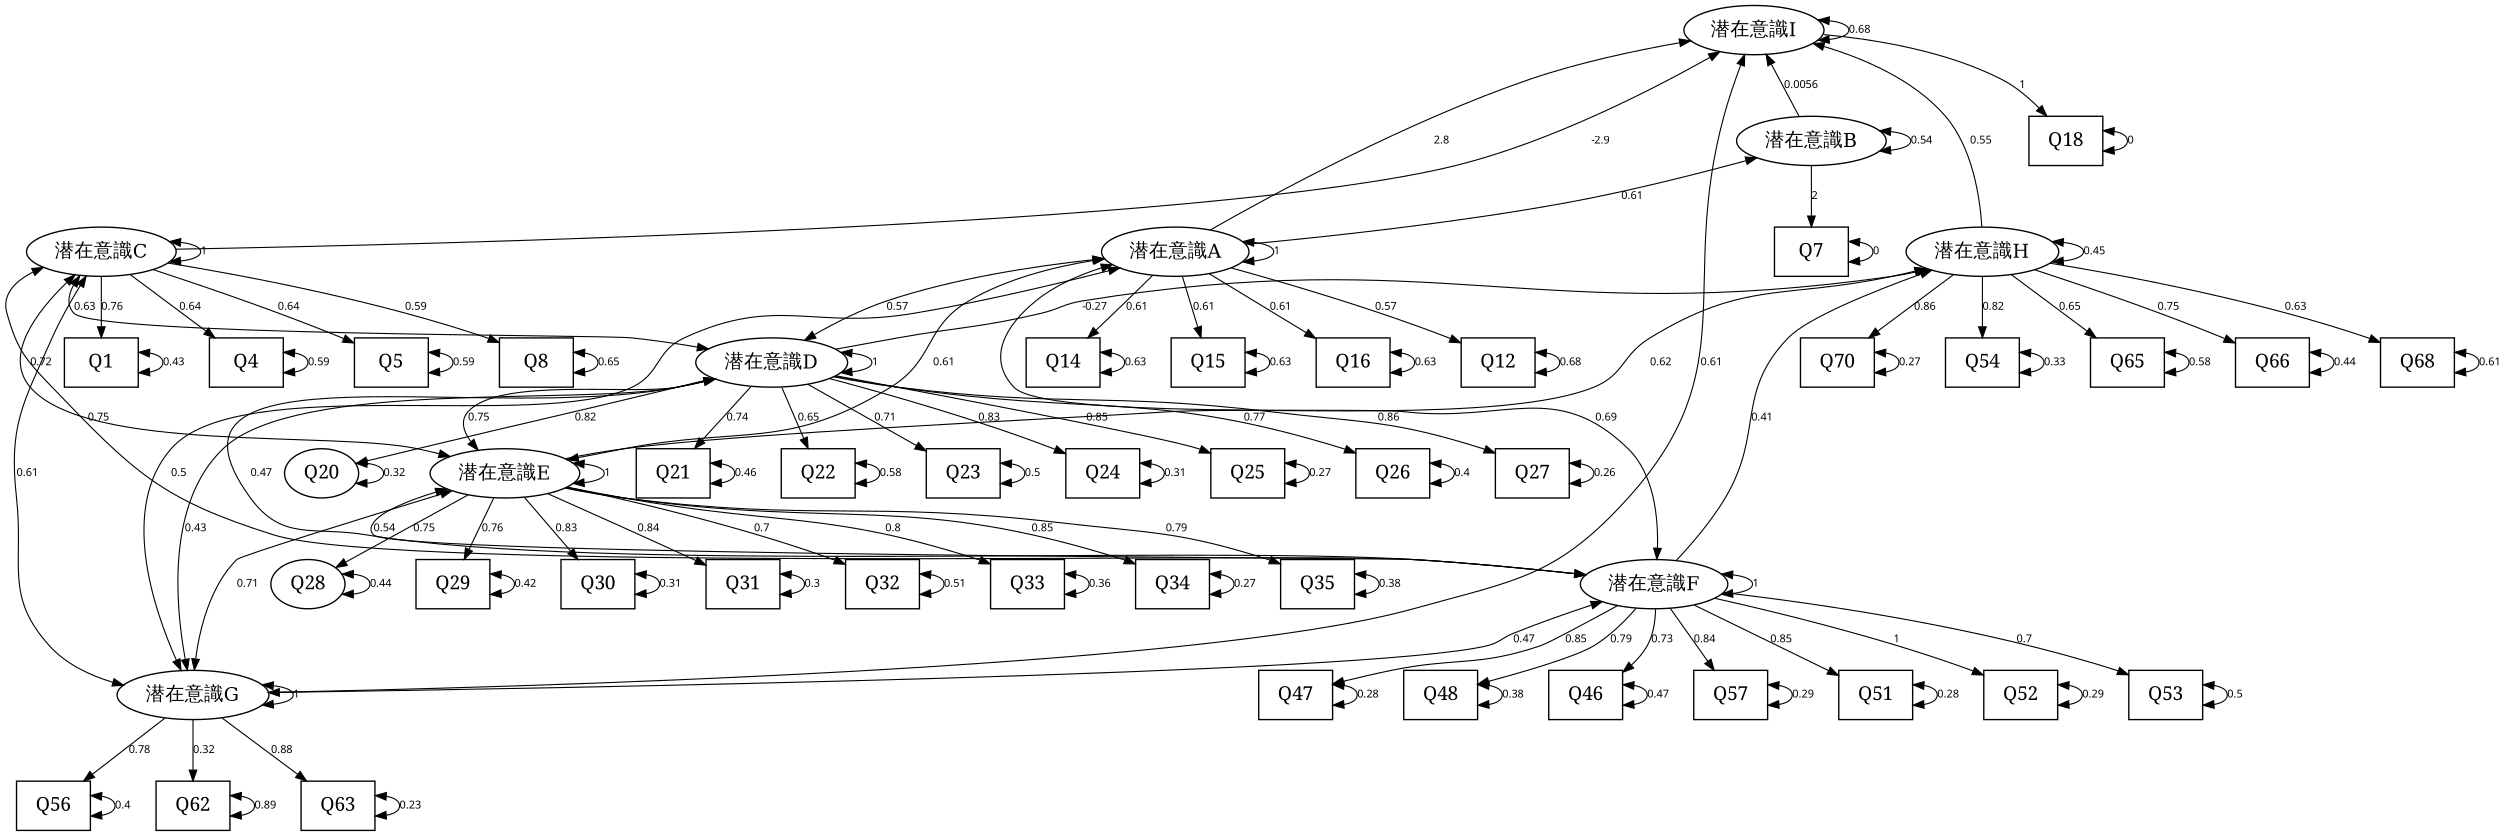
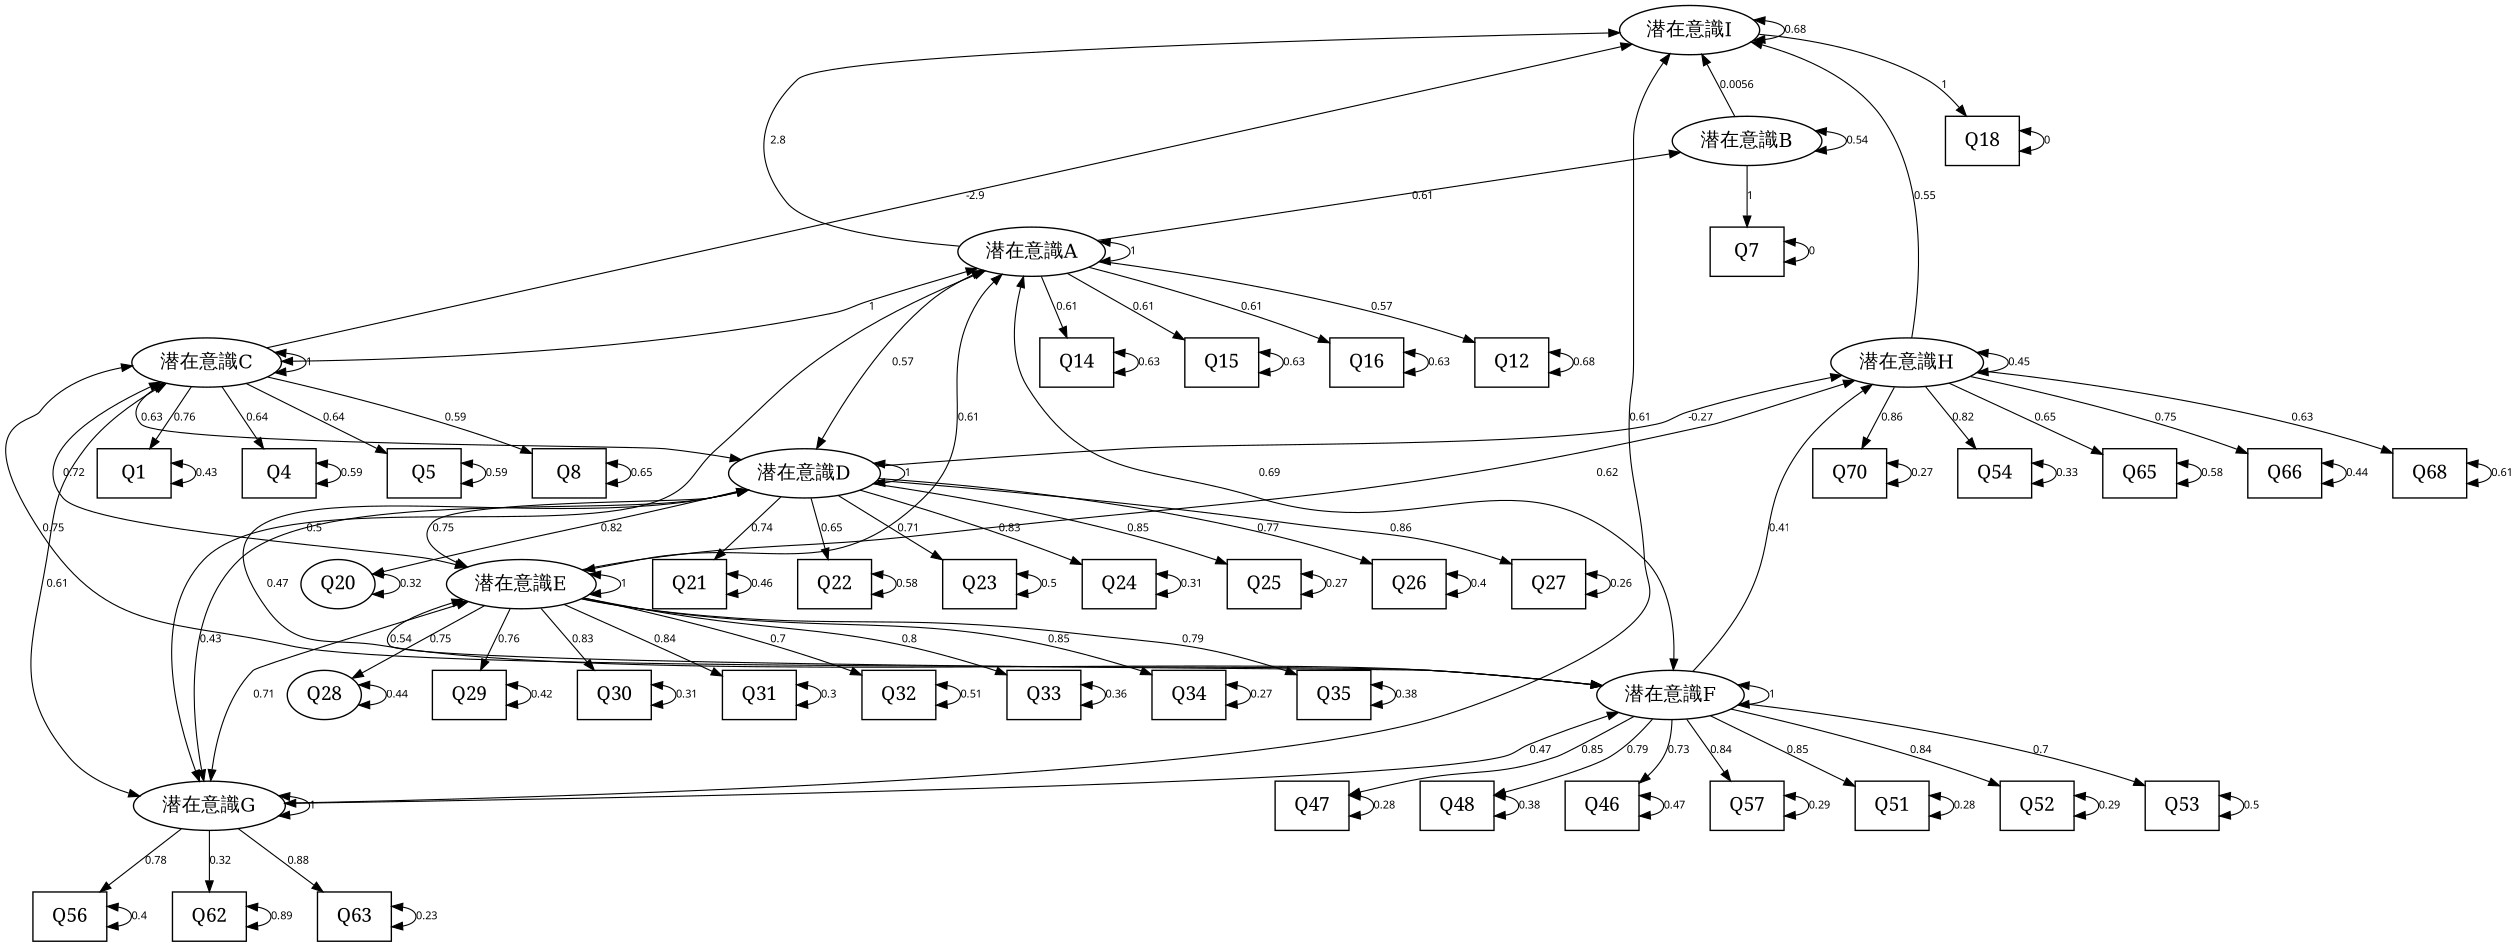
  digraph {
    ordering=out
    rankdir=TB
    splines=true
    node [shape=box fontname=serif fontsize=14]
    edge [arrowsize=0.8 dir=both fontname=sans fontsize=8 penwidth=0.8]
    "潜在意識A" [shape=ellipse fontname="" fontsize=""]
    "潜在意識C" [shape=ellipse fontname="" fontsize=""]
    "潜在意識D" [shape=ellipse fontname="" fontsize=""]
    "潜在意識E" [shape=ellipse fontname="" fontsize=""]
    "潜在意識F" [shape=ellipse fontname="" fontsize=""]
    "潜在意識G" [shape=ellipse fontname="" fontsize=""]
    Q14
    Q15
    Q16
    Q12
    Q1
    Q4
    Q5
    Q8
    Q20 [shape=ellipse]
    Q21
    Q22
    Q23
    Q24
    Q25
    Q26
    Q27
    Q28 [shape=ellipse]
    Q29
    Q30
    Q31
    Q32
    Q33
    Q34
    Q35
    Q47
    Q48
    n33 [label=Q46]
    n34 [label=Q57]
    Q51
    Q52
    Q53
    Q56
    Q62
    Q63
    "潜在意識B" [shape=ellipse fontname="" fontsize=""]
    Q7
    "潜在意識H" [shape=ellipse fontname="" fontsize=""]
    Q70
    Q54
    Q65
    Q66
    Q68
    "潜在意識I" [shape=ellipse fontname="" fontsize=""]
    Q18
    subgraph sub_1 {
      rank=min
    }
    "潜在意識A" -> "潜在意識A" [label=1]
+   "潜在意識A" -> "潜在意識C" [label=1]
    "潜在意識A" -> "潜在意識D" [label=0.57]
    "潜在意識A" -> "潜在意識E" [label=0.61]
    "潜在意識A" -> "潜在意識F" [label=0.69]
    "潜在意識A" -> "潜在意識G" [label=0.5]
    "潜在意識A" -> Q14 [label=0.61 dir=""]
    "潜在意識A" -> Q15 [label=0.61 dir=""]
    "潜在意識A" -> Q16 [label=0.61 dir=""]
    "潜在意識A" -> Q12 [label=0.57 dir=""]
    "潜在意識C" -> "潜在意識C" [label=1]
    "潜在意識C" -> "潜在意識D" [label=0.63]
    "潜在意識C" -> "潜在意識E" [label=0.72]
    "潜在意識C" -> "潜在意識F" [label=0.75]
    "潜在意識C" -> "潜在意識G" [label=0.61]
    "潜在意識C" -> Q1 [label=0.76 dir=""]
    "潜在意識C" -> Q4 [label=0.64 dir=""]
    "潜在意識C" -> Q5 [label=0.64 dir=""]
    "潜在意識C" -> Q8 [label=0.59 dir=""]
    "潜在意識D" -> "潜在意識D" [label=1]
    "潜在意識D" -> "潜在意識E" [label=0.75]
    "潜在意識D" -> "潜在意識F" [label=0.47]
    "潜在意識D" -> "潜在意識G" [label=0.43]
    "潜在意識D" -> Q20 [label=0.82 dir=""]
    "潜在意識D" -> Q21 [label=0.74 dir=""]
    "潜在意識D" -> Q22 [label=0.65 dir=""]
    "潜在意識D" -> Q23 [label=0.71 dir=""]
    "潜在意識D" -> Q24 [label=0.83 dir=""]
    "潜在意識D" -> Q25 [label=0.85 dir=""]
    "潜在意識D" -> Q26 [label=0.77 dir=""]
    "潜在意識D" -> Q27 [label=0.86 dir=""]
    "潜在意識E" -> "潜在意識E" [label=1]
    "潜在意識E" -> "潜在意識F" [label=0.54]
    "潜在意識E" -> "潜在意識G" [label=0.71]
    "潜在意識E" -> Q28 [label=0.75 dir=""]
    "潜在意識E" -> Q29 [label=0.76 dir=""]
    "潜在意識E" -> Q30 [label=0.83 dir=""]
    "潜在意識E" -> Q31 [label=0.84 dir=""]
    "潜在意識E" -> Q32 [label=0.7 dir=""]
    "潜在意識E" -> Q33 [label=0.8 dir=""]
    "潜在意識E" -> Q34 [label=0.85 dir=""]
    "潜在意識E" -> Q35 [label=0.79 dir=""]
    "潜在意識F" -> "潜在意識F" [label=1]
    "潜在意識F" -> "潜在意識G" [label=0.47]
    "潜在意識F" -> Q47 [label=0.85 dir=""]
    "潜在意識F" -> Q48 [label=0.79 dir=""]
    "潜在意識F" -> n33 [label=0.73 dir=""]
    "潜在意識F" -> n34 [label=0.84 dir=""]
    "潜在意識F" -> Q51 [label=0.85 dir=""]
-   "潜在意識F" -> Q52 [label=1 dir=""]
+   "潜在意識F" -> Q52 [label=0.84 dir=""]
    "潜在意識F" -> Q53 [label=0.7 dir=""]
    "潜在意識G" -> "潜在意識G" [label=1]
    "潜在意識G" -> Q56 [label=0.78 dir=""]
    "潜在意識G" -> Q62 [label=0.32 dir=""]
    "潜在意識G" -> Q63 [label=0.88 dir=""]
    Q14 -> Q14 [label=0.63]
    Q15 -> Q15 [label=0.63]
    Q16 -> Q16 [label=0.63]
    Q12 -> Q12 [label=0.68]
    Q1 -> Q1 [label=0.43]
    Q4 -> Q4 [label=0.59]
    Q5 -> Q5 [label=0.59]
    Q8 -> Q8 [label=0.65]
    Q20 -> Q20 [label=0.32]
    Q21 -> Q21 [label=0.46]
    Q22 -> Q22 [label=0.58]
    Q23 -> Q23 [label=0.5]
    Q24 -> Q24 [label=0.31]
    Q25 -> Q25 [label=0.27]
    Q26 -> Q26 [label=0.4]
    Q27 -> Q27 [label=0.26]
    Q28 -> Q28 [label=0.44]
    Q29 -> Q29 [label=0.42]
    Q30 -> Q30 [label=0.31]
    Q31 -> Q31 [label=0.3]
    Q32 -> Q32 [label=0.51]
    Q33 -> Q33 [label=0.36]
    Q34 -> Q34 [label=0.27]
    Q35 -> Q35 [label=0.38]
    Q47 -> Q47 [label=0.28]
    Q48 -> Q48 [label=0.38]
    n33 -> n33 [label=0.47]
    n34 -> n34 [label=0.29]
    Q51 -> Q51 [label=0.28]
    Q52 -> Q52 [label=0.29]
    Q53 -> Q53 [label=0.5]
    Q56 -> Q56 [label=0.4]
    Q62 -> Q62 [label=0.89]
    Q63 -> Q63 [label=0.23]
    "潜在意識B" -> "潜在意識A" [dir=back label=0.61]
    "潜在意識B" -> "潜在意識B" [label=0.54]
-   "潜在意識B" -> Q7 [label=2 dir=""]
+   "潜在意識B" -> Q7 [label=1 dir=""]
    Q7 -> Q7 [label=0]
    "潜在意識H" -> "潜在意識D" [dir=back label=-0.27]
    "潜在意識H" -> "潜在意識E" [dir=back label=0.62]
    "潜在意識H" -> "潜在意識F" [dir=back label=0.41]
    "潜在意識H" -> "潜在意識H" [label=0.45]
    "潜在意識H" -> Q70 [label=0.86 dir=""]
    "潜在意識H" -> Q54 [label=0.82 dir=""]
    "潜在意識H" -> Q65 [label=0.65 dir=""]
    "潜在意識H" -> Q66 [label=0.75 dir=""]
    "潜在意識H" -> Q68 [label=0.63 dir=""]
    Q70 -> Q70 [label=0.27]
    Q54 -> Q54 [label=0.33]
    Q65 -> Q65 [label=0.58]
    Q66 -> Q66 [label=0.44]
    Q68 -> Q68 [label=0.61]
    "潜在意識I" -> "潜在意識A" [dir=back label=2.8]
    "潜在意識I" -> "潜在意識C" [dir=back label=-2.9]
    "潜在意識I" -> "潜在意識G" [dir=back label=0.61]
    "潜在意識I" -> "潜在意識B" [dir=back label=0.0056]
    "潜在意識I" -> "潜在意識H" [dir=back label=0.55]
    "潜在意識I" -> "潜在意識I" [label=0.68]
    "潜在意識I" -> Q18 [label=1 dir=""]
    Q18 -> Q18 [label=0]
  }
